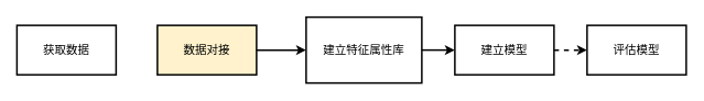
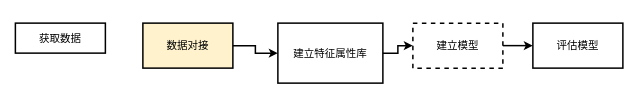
  <mxCell id="0" />
  <mxCell id="1" parent="0" />
- <mxCell id="2" value="获取数据" style="rounded=0;whiteSpace=wrap;html=1;strokeWidth=2;fontSize=14;" vertex="1" parent="1"><mxGeometry x="20" y="30" width="120" height="60" as="geometry" /></mxCell>
+ <mxCell id="2" value="获取数据" style="rounded=0;whiteSpace=wrap;html=1;strokeWidth=2;fontSize=14;" vertex="1" parent="1"><mxGeometry x="20" y="30" width="120" height="40" as="geometry" /></mxCell>
  <mxCell id="3" style="edgeStyle=orthogonalEdgeStyle;rounded=0;orthogonalLoop=1;jettySize=auto;html=1;exitX=1;exitY=0.5;exitDx=0;exitDy=0;entryX=0;entryY=0.5;entryDx=0;entryDy=0;strokeWidth=2;fontSize=14;" edge="1" parent="1" source="4" target="6"><mxGeometry relative="1" as="geometry" /></mxCell>
  <mxCell id="4" value="数据对接" style="rounded=0;whiteSpace=wrap;html=1;strokeWidth=2;fontSize=14;fillColor=#fff2cc;" vertex="1" parent="1"><mxGeometry x="190" y="30" width="120" height="60" as="geometry" /></mxCell>
  <mxCell id="5" style="edgeStyle=orthogonalEdgeStyle;rounded=0;orthogonalLoop=1;jettySize=auto;html=1;exitX=1;exitY=0.5;exitDx=0;exitDy=0;entryX=0;entryY=0.5;entryDx=0;entryDy=0;strokeWidth=2;fontSize=14;" edge="1" parent="1" source="6" target="8"><mxGeometry relative="1" as="geometry" /></mxCell>
- <mxCell id="6" value="建立特征属性库" style="rounded=0;whiteSpace=wrap;html=1;fillColor=none;strokeWidth=2;fontSize=14;" vertex="1" parent="1"><mxGeometry x="370" y="20" width="140" height="80" as="geometry" /></mxCell>
- <mxCell id="7" style="edgeStyle=orthogonalEdgeStyle;rounded=0;orthogonalLoop=1;jettySize=auto;html=1;exitX=1;exitY=0.5;exitDx=0;exitDy=0;entryX=0;entryY=0.5;entryDx=0;entryDy=0;strokeWidth=2;fontSize=14;dashed=1;" edge="1" parent="1" source="8" target="9"><mxGeometry relative="1" as="geometry" /></mxCell>
- <mxCell id="8" value="建立模型" style="rounded=0;whiteSpace=wrap;html=1;fillColor=none;strokeWidth=2;fontSize=14;" vertex="1" parent="1"><mxGeometry x="550" y="30" width="120" height="60" as="geometry" /></mxCell>
+ <mxCell id="6" value="建立特征属性库" style="rounded=0;whiteSpace=wrap;html=1;fillColor=none;strokeWidth=2;fontSize=14;" vertex="1" parent="1"><mxGeometry x="370" y="30" width="140" height="80" as="geometry" /></mxCell>
+ <mxCell id="7" style="edgeStyle=orthogonalEdgeStyle;rounded=0;orthogonalLoop=1;jettySize=auto;html=1;exitX=1;exitY=0.5;exitDx=0;exitDy=0;entryX=0;entryY=0.5;entryDx=0;entryDy=0;strokeWidth=2;fontSize=14;" edge="1" parent="1" source="8" target="9"><mxGeometry relative="1" as="geometry" /></mxCell>
+ <mxCell id="8" value="建立模型" style="rounded=0;whiteSpace=wrap;html=1;fillColor=none;strokeWidth=2;fontSize=14;dashed=1;" vertex="1" parent="1"><mxGeometry x="550" y="30" width="120" height="60" as="geometry" /></mxCell>
  <mxCell id="9" value="评估模型" style="rounded=0;whiteSpace=wrap;html=1;fillColor=none;strokeWidth=2;fontSize=14;" vertex="1" parent="1"><mxGeometry x="710" y="30" width="120" height="60" as="geometry" /></mxCell>
